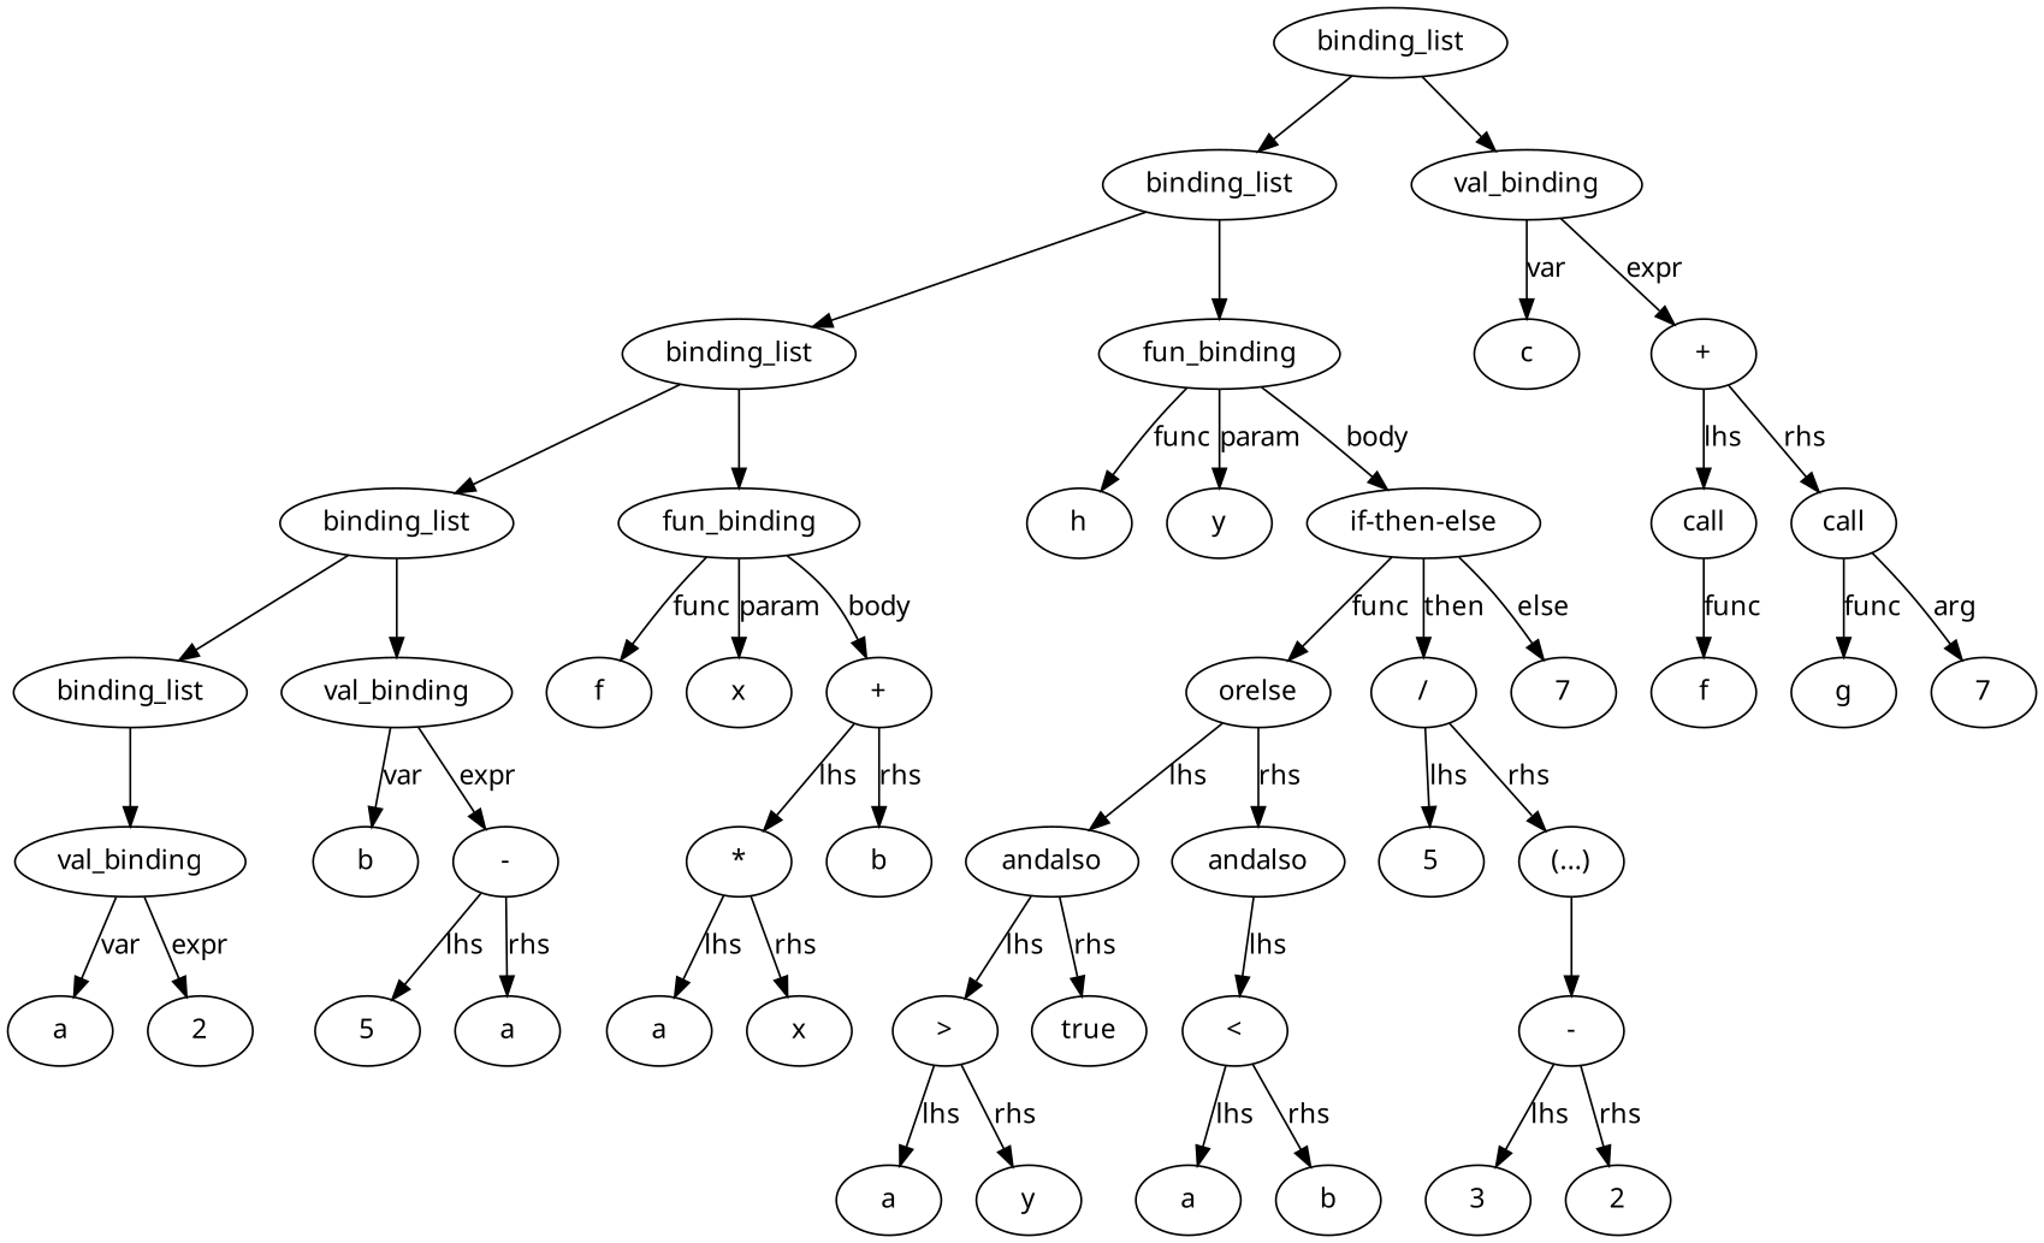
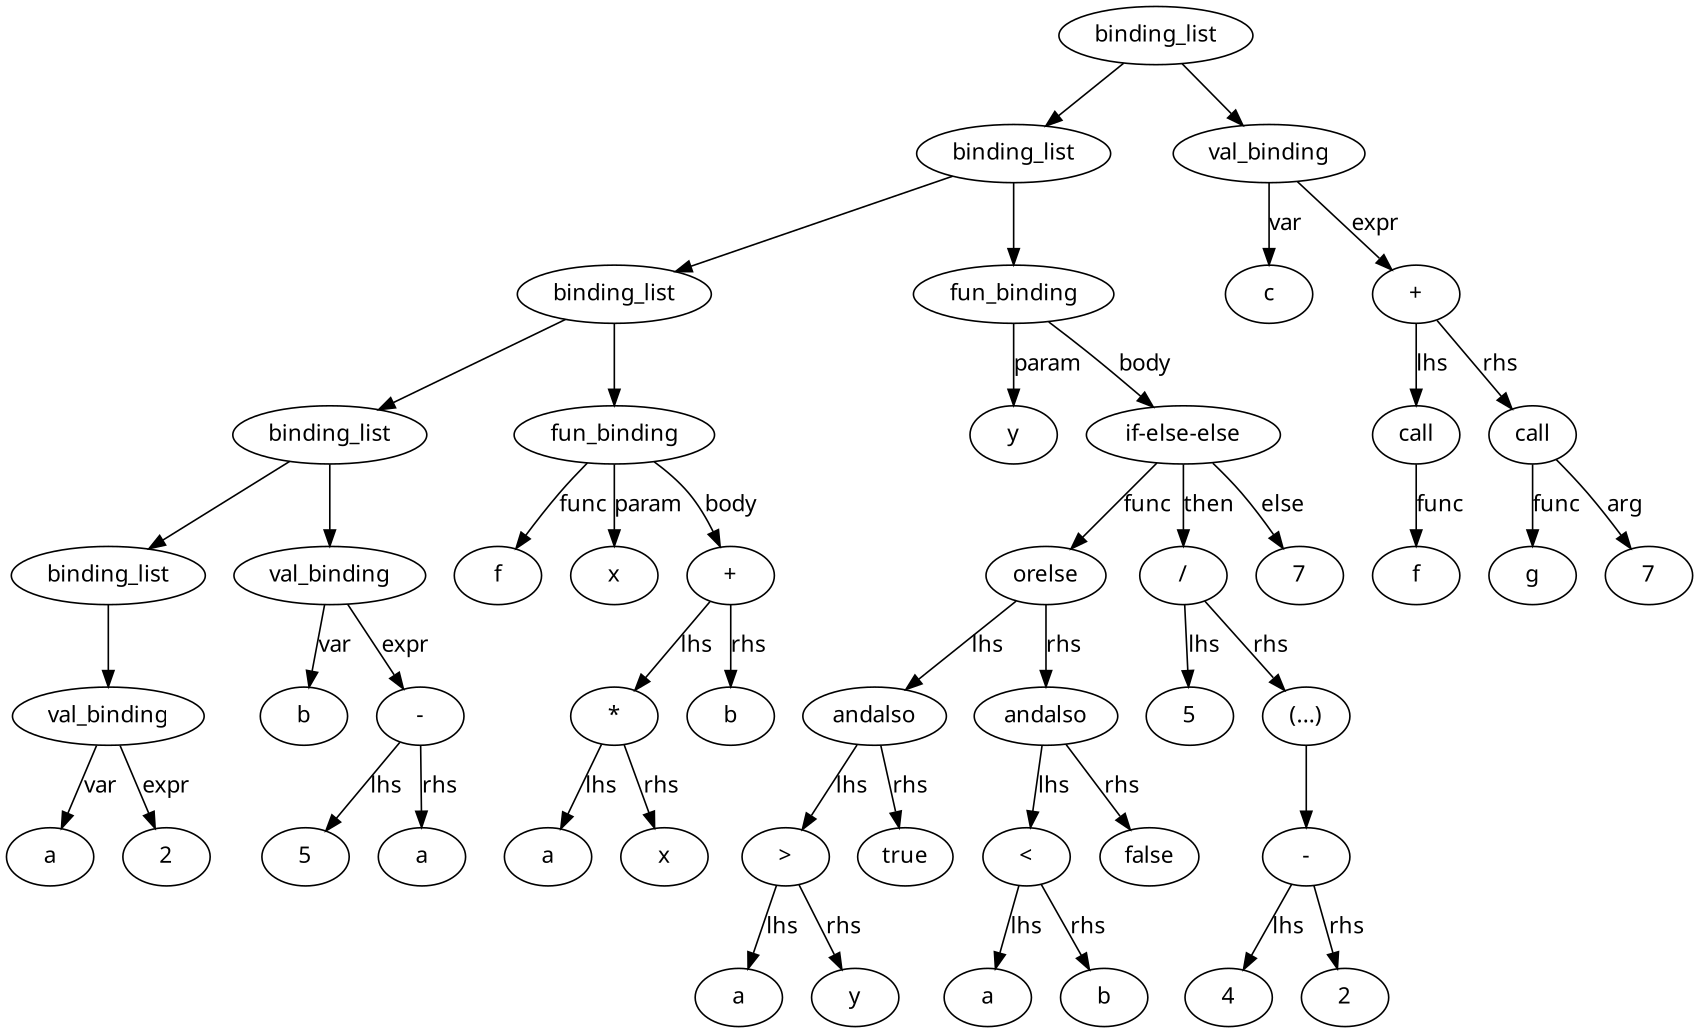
  digraph {
    fontname="Noto Sans"
    node [fontname="Noto Sans"]
    edge [fontname="Noto Sans"]
    n1 [label=binding_list]
    n2 [label=binding_list]
    n3 [label=val_binding]
    n4 [label=binding_list]
    n5 [label=fun_binding]
    n6 [label=c]
    n7 [label="+"]
    n8 [label=binding_list]
    n9 [label=fun_binding]
-   n10 [label=h]
    n11 [label=y]
-   n12 [label="if-then-else"]
+   n12 [label="if-else-else"]
    n13 [label=binding_list]
    n14 [label=val_binding]
    n15 [label=f]
    n16 [label=x]
    n17 [label="+"]
    n18 [label=val_binding]
    n19 [label=b]
    n20 [label="-"]
    n21 [label=a]
    n22 [label=2]
    n23 [label=5]
    n24 [label=a]
    n25 [label="*"]
    n26 [label=b]
    n27 [label=a]
    n28 [label=x]
    n29 [label=orelse]
    n30 [label="/"]
    n31 [label=7]
    n32 [label=andalso]
    n33 [label=andalso]
    n34 [label=5]
    n35 [label="(...)"]
    n36 [label=">"]
    n37 [label=true]
    n38 [label="<"]
+   n39 [label=false]
    n40 [label=a]
    n41 [label=y]
    n42 [label=a]
    n43 [label=b]
    n44 [label="-"]
-   n45 [label=3]
+   n45 [label=4]
    n46 [label=2]
    n47 [label=call]
    n48 [label=call]
    n49 [label=f]
    n50 [label=g]
    n51 [label=7]
    n1 -> n2
    n1 -> n3
    n2 -> n4
    n2 -> n5
    n3 -> n6 [label=var]
    n3 -> n7 [label=expr]
    n4 -> n8
    n4 -> n9
-   n5 -> n10 [label=func]
    n5 -> n11 [label=param]
    n5 -> n12 [label=body]
    n7 -> n47 [label=lhs]
    n7 -> n48 [label=rhs]
    n8 -> n13
    n8 -> n14
    n9 -> n15 [label=func]
    n9 -> n16 [label=param]
    n9 -> n17 [label=body]
    n12 -> n29 [label=func]
    n12 -> n30 [label=then]
    n12 -> n31 [label=else]
    n13 -> n18
    n14 -> n19 [label=var]
    n14 -> n20 [label=expr]
    n17 -> n25 [label=lhs]
    n17 -> n26 [label=rhs]
    n18 -> n21 [label=var]
    n18 -> n22 [label=expr]
    n20 -> n23 [label=lhs]
    n20 -> n24 [label=rhs]
    n25 -> n27 [label=lhs]
    n25 -> n28 [label=rhs]
    n29 -> n32 [label=lhs]
    n29 -> n33 [label=rhs]
    n30 -> n34 [label=lhs]
    n30 -> n35 [label=rhs]
    n32 -> n36 [label=lhs]
    n32 -> n37 [label=rhs]
    n33 -> n38 [label=lhs]
+   n33 -> n39 [label=rhs]
    n35 -> n44
    n36 -> n40 [label=lhs]
    n36 -> n41 [label=rhs]
    n38 -> n42 [label=lhs]
    n38 -> n43 [label=rhs]
    n44 -> n45 [label=lhs]
    n44 -> n46 [label=rhs]
    n47 -> n49 [label=func]
    n48 -> n50 [label=func]
    n48 -> n51 [label=arg]
  }
